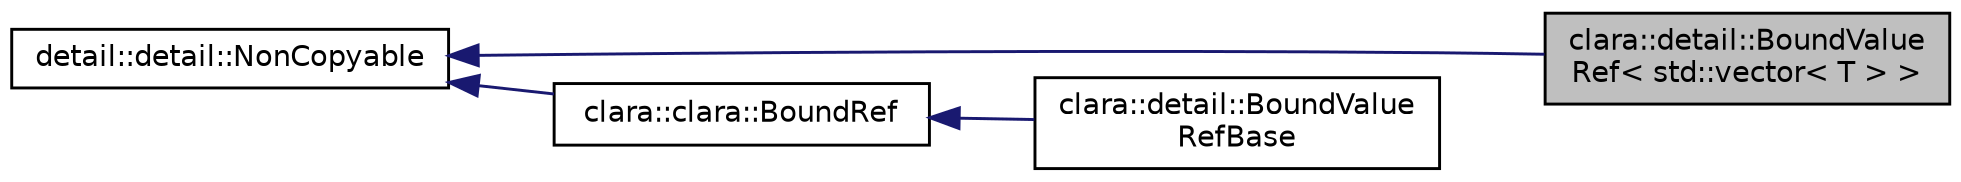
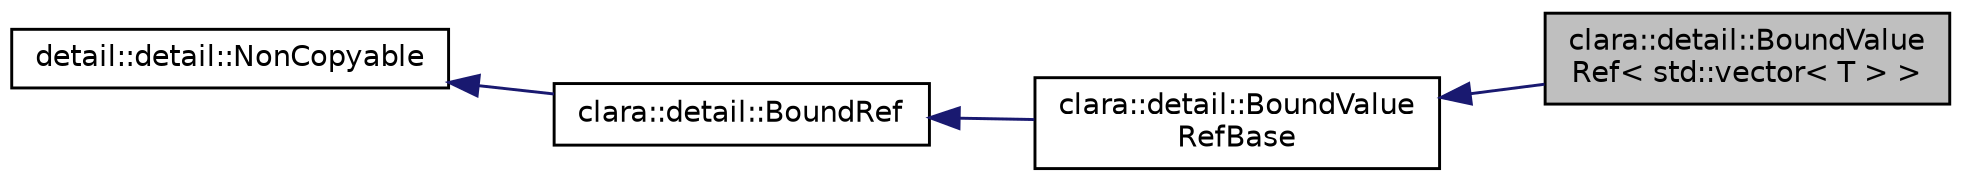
  digraph {
    rankdir=LR
    node [color=black fillcolor=white fontname=Helvetica fontsize=10 shape=record style=filled]
    edge [color=midnightblue dir=back fontname=Helvetica fontsize=10 labelfontname=Helvetica labelfontsize=10 style=solid]
    n1 [fillcolor=grey75 fontcolor=black height=0.2 label="clara::detail::BoundValue\lRef\< std::vector\< T \> \>" width=0.4]
    n2 [height=0.2 label="clara::detail::BoundValue\lRefBase" width=0.4]
-   n3 [height=0.2 label="clara::clara::BoundRef" width=0.4]
+   n3 [height=0.2 label="clara::detail::BoundRef" width=0.4]
    n4 [height=0.2 label="detail::detail::NonCopyable" width=0.4]
-   n4 -> n1
+   n2 -> n1
    n3 -> n2
    n4 -> n3
  }
